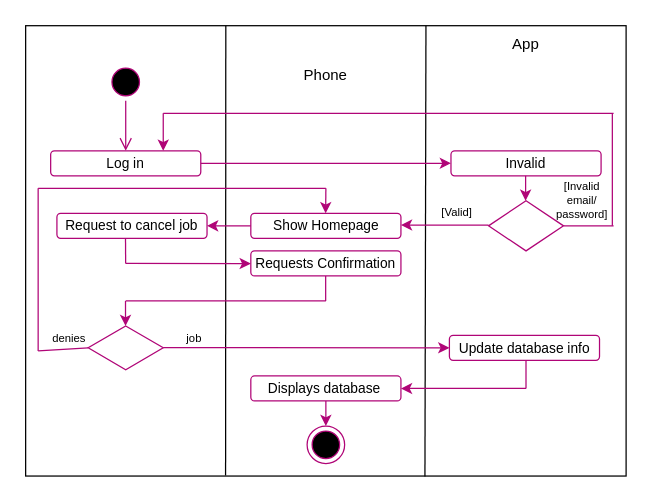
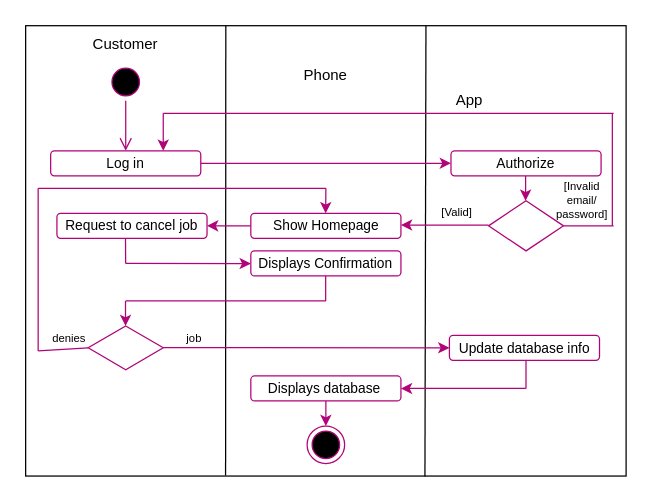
  <mxCell id="0" />
  <mxCell id="1" parent="0" />
  <mxCell id="2" value="" style="rounded=0;whiteSpace=wrap;html=1;" parent="1" vertex="1"><mxGeometry x="20" y="20" width="480" height="360" as="geometry" /></mxCell>
  <mxCell id="3" value="" style="endArrow=none;html=1;rounded=0;entryX=0.333;entryY=0.999;entryDx=0;entryDy=0;entryPerimeter=0;" parent="1" target="2" edge="1"><mxGeometry width="50" height="50" relative="1" as="geometry"><mxPoint x="180" y="20" as="sourcePoint" /><mxPoint x="180" y="420" as="targetPoint" /></mxGeometry></mxCell>
  <mxCell id="4" value="" style="endArrow=none;html=1;rounded=0;entryX=0.665;entryY=1.001;entryDx=0;entryDy=0;entryPerimeter=0;" parent="1" target="2" edge="1"><mxGeometry width="50" height="50" relative="1" as="geometry"><mxPoint x="340" y="20" as="sourcePoint" /><mxPoint x="340" y="440" as="targetPoint" /></mxGeometry></mxCell>
+ <mxCell id="5" value="Customer" style="text;html=1;strokeColor=none;fillColor=none;align=center;verticalAlign=middle;whiteSpace=wrap;rounded=0;" parent="1" vertex="1"><mxGeometry x="70" y="20" width="60" height="30" as="geometry" /></mxCell>
  <mxCell id="6" value="Phone" style="text;html=1;strokeColor=none;fillColor=none;align=center;verticalAlign=middle;whiteSpace=wrap;rounded=0;" parent="1" vertex="1"><mxGeometry x="230" y="45" width="60" height="30" as="geometry" /></mxCell>
- <mxCell id="7" value="App" style="text;html=1;strokeColor=none;fillColor=none;align=center;verticalAlign=middle;whiteSpace=wrap;rounded=0;" parent="1" vertex="1"><mxGeometry x="390" y="20" width="60" height="30" as="geometry" /></mxCell>
+ <mxCell id="7" value="App" style="text;html=1;strokeColor=none;fillColor=none;align=center;verticalAlign=middle;whiteSpace=wrap;rounded=0;" parent="1" vertex="1"><mxGeometry x="345" y="65" width="60" height="30" as="geometry" /></mxCell>
  <mxCell id="8" value="" style="ellipse;html=1;shape=startState;fillColor=#000000;strokeColor=#B00577;" parent="1" vertex="1"><mxGeometry x="85" y="50" width="30" height="30" as="geometry" /></mxCell>
  <mxCell id="9" value="" style="edgeStyle=orthogonalEdgeStyle;html=1;verticalAlign=bottom;endArrow=open;endSize=8;strokeColor=#B00577;rounded=0;" parent="1" source="8" edge="1"><mxGeometry relative="1" as="geometry"><mxPoint x="100" y="120" as="targetPoint" /></mxGeometry></mxCell>
  <mxCell id="10" value="" style="rounded=1;whiteSpace=wrap;html=1;strokeColor=#B00577;" parent="1" vertex="1"><mxGeometry x="40" y="120" width="120" height="20" as="geometry" /></mxCell>
  <mxCell id="11" value="Log in" style="text;html=1;strokeColor=none;fillColor=none;align=center;verticalAlign=middle;whiteSpace=wrap;rounded=0;fontSize=11;" parent="1" vertex="1"><mxGeometry x="70" y="115" width="60" height="30" as="geometry" /></mxCell>
  <mxCell id="12" value="" style="endArrow=classic;html=1;rounded=0;strokeColor=#B00577;exitX=1;exitY=0.5;exitDx=0;exitDy=0;entryX=0;entryY=0.5;entryDx=0;entryDy=0;" parent="1" source="10" target="13" edge="1"><mxGeometry width="50" height="50" relative="1" as="geometry"><mxPoint x="330" y="180" as="sourcePoint" /><mxPoint x="380" y="130" as="targetPoint" /></mxGeometry></mxCell>
  <mxCell id="13" value="" style="rounded=1;whiteSpace=wrap;html=1;strokeColor=#B00577;" parent="1" vertex="1"><mxGeometry x="360" y="120" width="120" height="20" as="geometry" /></mxCell>
- <mxCell id="14" value="Invalid" style="text;html=1;strokeColor=none;fillColor=none;align=center;verticalAlign=middle;whiteSpace=wrap;rounded=0;fontSize=11;" parent="1" vertex="1"><mxGeometry x="390" y="115" width="60" height="30" as="geometry" /></mxCell>
+ <mxCell id="14" value="Authorize" style="text;html=1;strokeColor=none;fillColor=none;align=center;verticalAlign=middle;whiteSpace=wrap;rounded=0;fontSize=11;" parent="1" vertex="1"><mxGeometry x="390" y="115" width="60" height="30" as="geometry" /></mxCell>
  <mxCell id="15" value="" style="endArrow=none;html=1;rounded=0;strokeColor=#B00577;" parent="1" edge="1"><mxGeometry width="50" height="50" relative="1" as="geometry"><mxPoint x="489" y="180" as="sourcePoint" /><mxPoint x="489" y="90" as="targetPoint" /></mxGeometry></mxCell>
  <mxCell id="16" value="" style="endArrow=none;html=1;rounded=0;strokeColor=#B00577;" parent="1" edge="1"><mxGeometry width="50" height="50" relative="1" as="geometry"><mxPoint x="130" y="90" as="sourcePoint" /><mxPoint x="490" y="90" as="targetPoint" /></mxGeometry></mxCell>
  <mxCell id="17" value="" style="endArrow=classic;html=1;rounded=0;strokeColor=#B00577;" parent="1" edge="1"><mxGeometry width="50" height="50" relative="1" as="geometry"><mxPoint x="130" y="90" as="sourcePoint" /><mxPoint x="130" y="120" as="targetPoint" /></mxGeometry></mxCell>
  <mxCell id="18" value="[Invalid email/ password]" style="text;html=1;strokeColor=none;fillColor=none;align=center;verticalAlign=middle;whiteSpace=wrap;rounded=0;fontSize=9;" parent="1" vertex="1"><mxGeometry x="440" y="150" width="50" height="20" as="geometry" /></mxCell>
  <mxCell id="19" value="" style="rhombus;whiteSpace=wrap;html=1;strokeColor=#B00577;" parent="1" vertex="1"><mxGeometry x="390" y="160" width="60" height="40" as="geometry" /></mxCell>
  <mxCell id="20" value="" style="endArrow=none;html=1;rounded=0;strokeColor=#B00577;" parent="1" edge="1"><mxGeometry width="50" height="50" relative="1" as="geometry"><mxPoint x="450" y="180" as="sourcePoint" /><mxPoint x="490" y="180" as="targetPoint" /></mxGeometry></mxCell>
  <mxCell id="21" value="" style="rounded=1;whiteSpace=wrap;html=1;strokeColor=#B00577;" parent="1" vertex="1"><mxGeometry x="200" y="170" width="120" height="20" as="geometry" /></mxCell>
  <mxCell id="22" value="Show Homepage" style="text;html=1;strokeColor=none;fillColor=none;align=center;verticalAlign=middle;whiteSpace=wrap;rounded=0;fontSize=11;" parent="1" vertex="1"><mxGeometry x="212.5" y="165" width="95" height="30" as="geometry" /></mxCell>
  <mxCell id="23" value="" style="endArrow=classic;html=1;rounded=0;strokeColor=#B00577;" parent="1" edge="1"><mxGeometry width="50" height="50" relative="1" as="geometry"><mxPoint x="390" y="179.33" as="sourcePoint" /><mxPoint x="320" y="179.33" as="targetPoint" /></mxGeometry></mxCell>
  <mxCell id="24" value="[Valid]" style="text;html=1;strokeColor=none;fillColor=none;align=center;verticalAlign=middle;whiteSpace=wrap;rounded=0;fontSize=9;" parent="1" vertex="1"><mxGeometry x="340" y="160" width="50" height="20" as="geometry" /></mxCell>
  <mxCell id="25" value="" style="rounded=1;whiteSpace=wrap;html=1;strokeColor=#B00577;" parent="1" vertex="1"><mxGeometry x="45" y="170" width="120" height="20" as="geometry" /></mxCell>
  <mxCell id="26" value="Request to cancel job" style="text;html=1;strokeColor=none;fillColor=none;align=center;verticalAlign=middle;whiteSpace=wrap;rounded=0;fontSize=11;" parent="1" vertex="1"><mxGeometry x="45" y="165" width="120" height="30" as="geometry" /></mxCell>
  <mxCell id="27" value="" style="endArrow=classic;html=1;rounded=0;strokeColor=#B00577;entryX=1;entryY=0.5;entryDx=0;entryDy=0;" parent="1" source="21" target="26" edge="1"><mxGeometry width="50" height="50" relative="1" as="geometry"><mxPoint x="200" y="180" as="sourcePoint" /><mxPoint x="170" y="179" as="targetPoint" /></mxGeometry></mxCell>
  <mxCell id="28" value="" style="endArrow=classic;html=1;rounded=0;strokeColor=#B00577;" parent="1" edge="1"><mxGeometry width="50" height="50" relative="1" as="geometry"><mxPoint x="419.67" y="140" as="sourcePoint" /><mxPoint x="419.67" y="160" as="targetPoint" /></mxGeometry></mxCell>
  <mxCell id="29" value="" style="ellipse;html=1;shape=endState;fillColor=#000000;strokeColor=#B00577;fontSize=8;" parent="1" vertex="1"><mxGeometry x="245" y="340" width="30" height="30" as="geometry" /></mxCell>
  <mxCell id="30" value="" style="rounded=1;whiteSpace=wrap;html=1;strokeColor=#B00577;" parent="1" vertex="1"><mxGeometry x="358.75" y="267.5" width="120" height="20" as="geometry" /></mxCell>
  <mxCell id="31" value="Update database info" style="text;html=1;strokeColor=none;fillColor=none;align=center;verticalAlign=middle;whiteSpace=wrap;rounded=0;fontSize=11;" parent="1" vertex="1"><mxGeometry x="360" y="270" width="117.5" height="15" as="geometry" /></mxCell>
  <mxCell id="32" value="" style="endArrow=none;html=1;rounded=0;fontSize=11;strokeColor=#B00577;" parent="1" edge="1"><mxGeometry width="50" height="50" relative="1" as="geometry"><mxPoint x="420" y="310" as="sourcePoint" /><mxPoint x="419.96" y="287.5" as="targetPoint" /></mxGeometry></mxCell>
  <mxCell id="33" value="" style="endArrow=classic;html=1;rounded=0;fontSize=11;strokeColor=#B00577;" parent="1" edge="1"><mxGeometry width="50" height="50" relative="1" as="geometry"><mxPoint x="420" y="310" as="sourcePoint" /><mxPoint x="320" y="310" as="targetPoint" /></mxGeometry></mxCell>
  <mxCell id="34" value="" style="rounded=1;whiteSpace=wrap;html=1;strokeColor=#B00577;" parent="1" vertex="1"><mxGeometry x="200" y="300" width="120" height="20" as="geometry" /></mxCell>
  <mxCell id="35" value="" style="endArrow=classic;html=1;rounded=0;strokeColor=#B00577;entryX=0.5;entryY=0;entryDx=0;entryDy=0;exitX=0.5;exitY=1;exitDx=0;exitDy=0;" parent="1" source="34" target="29" edge="1"><mxGeometry width="50" height="50" relative="1" as="geometry"><mxPoint x="260" y="460" as="sourcePoint" /><mxPoint x="259.75" y="380" as="targetPoint" /><Array as="points" /></mxGeometry></mxCell>
  <mxCell id="36" value="" style="rounded=1;whiteSpace=wrap;html=1;strokeColor=#B00577;" parent="1" vertex="1"><mxGeometry x="200" y="200" width="120" height="20" as="geometry" /></mxCell>
  <mxCell id="37" value="" style="endArrow=none;html=1;rounded=0;fontSize=11;strokeColor=#B00577;" parent="1" edge="1"><mxGeometry width="50" height="50" relative="1" as="geometry"><mxPoint x="99.95" y="210" as="sourcePoint" /><mxPoint x="99.83" y="190" as="targetPoint" /></mxGeometry></mxCell>
  <mxCell id="38" value="" style="endArrow=classic;html=1;rounded=0;fontSize=11;strokeColor=#B00577;" parent="1" edge="1"><mxGeometry width="50" height="50" relative="1" as="geometry"><mxPoint x="100" y="210" as="sourcePoint" /><mxPoint x="200" y="210.17" as="targetPoint" /></mxGeometry></mxCell>
- <mxCell id="39" value="&lt;font style=&quot;font-size: 11px&quot;&gt;Requests Confirmation&lt;/font&gt;" style="text;html=1;strokeColor=none;fillColor=none;align=center;verticalAlign=middle;whiteSpace=wrap;rounded=0;fontSize=11;" parent="1" vertex="1"><mxGeometry x="200" y="195" width="120" height="30" as="geometry" /></mxCell>
+ <mxCell id="39" value="&lt;font style=&quot;font-size: 11px&quot;&gt;Displays Confirmation&lt;/font&gt;" style="text;html=1;strokeColor=none;fillColor=none;align=center;verticalAlign=middle;whiteSpace=wrap;rounded=0;fontSize=11;" parent="1" vertex="1"><mxGeometry x="200" y="195" width="120" height="30" as="geometry" /></mxCell>
  <mxCell id="40" value="" style="endArrow=none;html=1;rounded=0;fontSize=11;strokeColor=#B00577;" parent="1" edge="1"><mxGeometry width="50" height="50" relative="1" as="geometry"><mxPoint x="259.83" y="240" as="sourcePoint" /><mxPoint x="259.83" y="220" as="targetPoint" /></mxGeometry></mxCell>
  <mxCell id="41" value="" style="endArrow=classic;html=1;rounded=0;strokeColor=#B00577;entryX=0.5;entryY=0;entryDx=0;entryDy=0;" parent="1" edge="1"><mxGeometry width="50" height="50" relative="1" as="geometry"><mxPoint x="99.83" y="240" as="sourcePoint" /><mxPoint x="99.83" y="260" as="targetPoint" /><Array as="points" /></mxGeometry></mxCell>
  <mxCell id="42" value="" style="rhombus;whiteSpace=wrap;html=1;strokeColor=#B00577;" parent="1" vertex="1"><mxGeometry x="70" y="260" width="60" height="35" as="geometry" /></mxCell>
  <mxCell id="43" value="" style="endArrow=classic;html=1;rounded=0;fontSize=11;strokeColor=#B00577;strokeWidth=1;entryX=0;entryY=0.5;entryDx=0;entryDy=0;" parent="1" target="30" edge="1"><mxGeometry width="50" height="50" relative="1" as="geometry"><mxPoint x="130" y="277.33" as="sourcePoint" /><mxPoint x="350" y="277" as="targetPoint" /></mxGeometry></mxCell>
  <mxCell id="44" value="" style="endArrow=none;html=1;rounded=0;fontSize=11;strokeColor=#B00577;strokeWidth=1;entryX=0;entryY=0.5;entryDx=0;entryDy=0;exitX=0;exitY=1;exitDx=0;exitDy=0;" parent="1" source="46" target="42" edge="1"><mxGeometry width="50" height="50" relative="1" as="geometry"><mxPoint x="70" y="290" as="sourcePoint" /><mxPoint x="70" y="370" as="targetPoint" /></mxGeometry></mxCell>
  <mxCell id="45" value="job" style="text;html=1;strokeColor=none;fillColor=none;align=center;verticalAlign=middle;whiteSpace=wrap;rounded=0;fontSize=9;" parent="1" vertex="1"><mxGeometry x="130" y="260" width="50" height="20" as="geometry" /></mxCell>
  <mxCell id="46" value="denies" style="text;html=1;strokeColor=none;fillColor=none;align=center;verticalAlign=middle;whiteSpace=wrap;rounded=0;fontSize=9;" parent="1" vertex="1"><mxGeometry x="30" y="260" width="50" height="20" as="geometry" /></mxCell>
  <mxCell id="47" value="" style="endArrow=none;html=1;rounded=0;fontSize=11;strokeColor=#B00577;strokeWidth=1;" parent="1" edge="1"><mxGeometry width="50" height="50" relative="1" as="geometry"><mxPoint x="100" y="240" as="sourcePoint" /><mxPoint x="260" y="240" as="targetPoint" /></mxGeometry></mxCell>
  <mxCell id="48" value="Displays database" style="text;html=1;strokeColor=none;fillColor=none;align=center;verticalAlign=middle;whiteSpace=wrap;rounded=0;fontSize=11;" parent="1" vertex="1"><mxGeometry x="200" y="302.5" width="117.5" height="15" as="geometry" /></mxCell>
  <mxCell id="49" value="" style="endArrow=none;html=1;rounded=0;fontSize=8;strokeColor=#B00577;strokeWidth=1;" parent="1" edge="1"><mxGeometry width="50" height="50" relative="1" as="geometry"><mxPoint x="30" y="280" as="sourcePoint" /><mxPoint x="30" y="150" as="targetPoint" /></mxGeometry></mxCell>
  <mxCell id="50" value="" style="endArrow=none;html=1;rounded=0;fontSize=8;strokeColor=#B00577;strokeWidth=1;" parent="1" edge="1"><mxGeometry width="50" height="50" relative="1" as="geometry"><mxPoint x="30" y="150" as="sourcePoint" /><mxPoint x="260" y="150" as="targetPoint" /></mxGeometry></mxCell>
  <mxCell id="51" value="" style="endArrow=classic;html=1;rounded=0;fontSize=8;strokeColor=#B00577;strokeWidth=1;" parent="1" edge="1"><mxGeometry width="50" height="50" relative="1" as="geometry"><mxPoint x="260" y="150" as="sourcePoint" /><mxPoint x="259.83" y="170" as="targetPoint" /></mxGeometry></mxCell>
